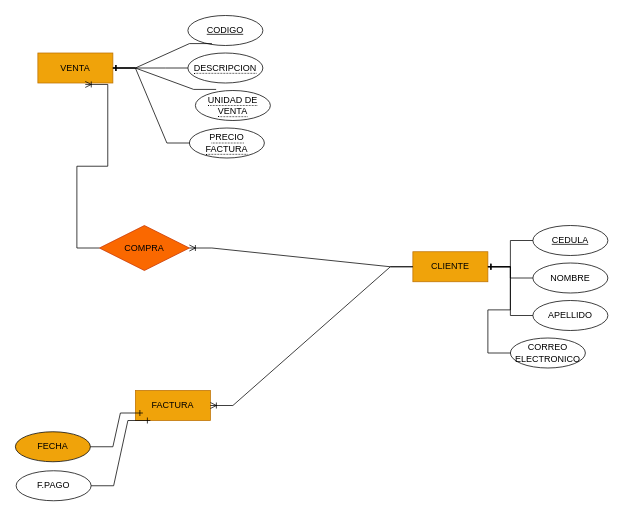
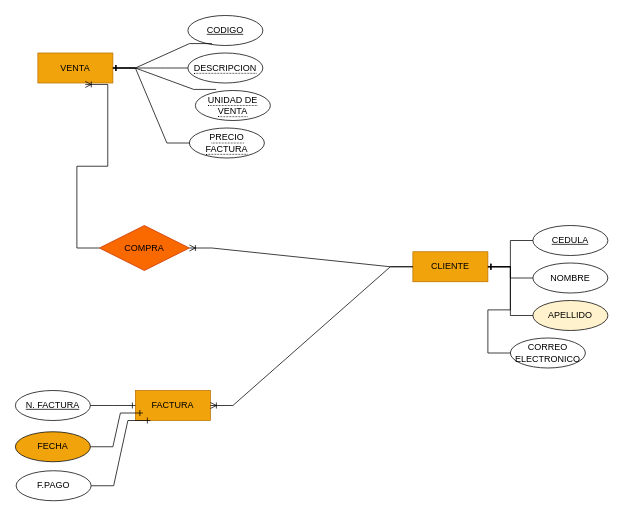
  <mxCell id="0" />
  <mxCell id="1" parent="0" />
  <mxCell id="2" value="FACTURA" style="whiteSpace=wrap;html=1;align=center;fillColor=#f0a30a;fontColor=#000000;strokeColor=#BD7000;" vertex="1" parent="1"><mxGeometry x="180" y="520" width="100" height="40" as="geometry" /></mxCell>
  <mxCell id="3" value="CLIENTE" style="whiteSpace=wrap;html=1;align=center;fillColor=#f0a30a;fontColor=#000000;strokeColor=#BD7000;" vertex="1" parent="1"><mxGeometry x="550" y="335" width="100" height="40" as="geometry" /></mxCell>
  <mxCell id="4" value="VENTA" style="whiteSpace=wrap;html=1;align=center;fillColor=#f0a30a;fontColor=#000000;strokeColor=#BD7000;" vertex="1" parent="1"><mxGeometry x="50" y="70" width="100" height="40" as="geometry" /></mxCell>
  <mxCell id="5" value="CODIGO" style="ellipse;whiteSpace=wrap;html=1;align=center;fontStyle=4;" vertex="1" parent="1"><mxGeometry x="250" y="20" width="100" height="40" as="geometry" /></mxCell>
  <mxCell id="6" value="&lt;span style=&quot;border-bottom: 1px dotted&quot;&gt;PRECIO FACTURA&lt;/span&gt;" style="ellipse;whiteSpace=wrap;html=1;align=center;" vertex="1" parent="1"><mxGeometry x="252" y="170" width="100" height="40" as="geometry" /></mxCell>
  <mxCell id="7" value="&lt;span style=&quot;border-bottom: 1px dotted&quot;&gt;DESCRIPCION&lt;/span&gt;" style="ellipse;whiteSpace=wrap;html=1;align=center;" vertex="1" parent="1"><mxGeometry x="250" y="70" width="100" height="40" as="geometry" /></mxCell>
  <mxCell id="8" value="&lt;span style=&quot;border-bottom: 1px dotted&quot;&gt;UNIDAD DE VENTA&lt;/span&gt;" style="ellipse;whiteSpace=wrap;html=1;align=center;" vertex="1" parent="1"><mxGeometry x="260" y="120" width="100" height="40" as="geometry" /></mxCell>
  <mxCell id="9" value="CEDULA" style="ellipse;whiteSpace=wrap;html=1;align=center;fontStyle=4;" vertex="1" parent="1"><mxGeometry x="710" y="300" width="100" height="40" as="geometry" /></mxCell>
  <mxCell id="10" value="NOMBRE" style="ellipse;whiteSpace=wrap;html=1;align=center;" vertex="1" parent="1"><mxGeometry x="710" y="350" width="100" height="40" as="geometry" /></mxCell>
- <mxCell id="11" value="APELLIDO" style="ellipse;whiteSpace=wrap;html=1;align=center;" vertex="1" parent="1"><mxGeometry x="710" y="400" width="100" height="40" as="geometry" /></mxCell>
+ <mxCell id="11" value="APELLIDO" style="ellipse;whiteSpace=wrap;html=1;align=center;fillColor=#fff2cc;" vertex="1" parent="1"><mxGeometry x="710" y="400" width="100" height="40" as="geometry" /></mxCell>
  <mxCell id="12" value="CORREO ELECTRONICO" style="ellipse;whiteSpace=wrap;html=1;align=center;" vertex="1" parent="1"><mxGeometry x="680" y="450" width="100" height="40" as="geometry" /></mxCell>
+ <mxCell id="13" value="N. FACTURA" style="ellipse;whiteSpace=wrap;html=1;align=center;fontStyle=4;" vertex="1" parent="1"><mxGeometry x="20" y="520" width="100" height="40" as="geometry" /></mxCell>
  <mxCell id="14" value="FECHA" style="ellipse;whiteSpace=wrap;html=1;align=center;fillColor=#f0a30a;" vertex="1" parent="1"><mxGeometry x="20" y="575" width="100" height="40" as="geometry" /></mxCell>
  <mxCell id="15" value="F.PAGO" style="ellipse;whiteSpace=wrap;html=1;align=center;" vertex="1" parent="1"><mxGeometry x="21" y="627" width="100" height="40" as="geometry" /></mxCell>
  <mxCell id="16" value="" style="edgeStyle=entityRelationEdgeStyle;fontSize=12;html=1;endArrow=ERoneToMany;rounded=0;" edge="1" parent="1" source="3" target="2"><mxGeometry width="100" height="100" relative="1" as="geometry"><mxPoint x="420" y="520" as="sourcePoint" /><mxPoint x="520" y="420" as="targetPoint" /></mxGeometry></mxCell>
  <mxCell id="17" value="COMPRA" style="shape=rhombus;perimeter=rhombusPerimeter;whiteSpace=wrap;html=1;align=center;fillColor=#fa6800;fontColor=#000000;strokeColor=#C73500;" vertex="1" parent="1"><mxGeometry x="132" y="300" width="120" height="60" as="geometry" /></mxCell>
  <mxCell id="18" value="" style="edgeStyle=entityRelationEdgeStyle;fontSize=12;html=1;endArrow=ERoneToMany;rounded=0;" edge="1" parent="1" source="3" target="17"><mxGeometry width="100" height="100" relative="1" as="geometry"><mxPoint x="340" y="430" as="sourcePoint" /><mxPoint x="440" y="330" as="targetPoint" /></mxGeometry></mxCell>
  <mxCell id="19" value="" style="edgeStyle=entityRelationEdgeStyle;fontSize=12;html=1;endArrow=ERoneToMany;rounded=0;entryX=0.632;entryY=1.048;entryDx=0;entryDy=0;entryPerimeter=0;" edge="1" parent="1" source="17" target="4"><mxGeometry width="100" height="100" relative="1" as="geometry"><mxPoint x="350" y="440" as="sourcePoint" /><mxPoint x="450" y="340" as="targetPoint" /></mxGeometry></mxCell>
+ <mxCell id="20" value="" style="edgeStyle=entityRelationEdgeStyle;fontSize=12;html=1;endArrow=ERone;endFill=1;rounded=0;" edge="1" parent="1" source="13" target="2"><mxGeometry width="100" height="100" relative="1" as="geometry"><mxPoint x="160" y="740" as="sourcePoint" /><mxPoint x="260" y="640" as="targetPoint" /></mxGeometry></mxCell>
  <mxCell id="21" value="" style="edgeStyle=entityRelationEdgeStyle;fontSize=12;html=1;endArrow=ERone;endFill=1;rounded=0;" edge="1" parent="1" source="14"><mxGeometry width="100" height="100" relative="1" as="geometry"><mxPoint x="170" y="750" as="sourcePoint" /><mxPoint x="190" y="550" as="targetPoint" /></mxGeometry></mxCell>
  <mxCell id="22" value="" style="edgeStyle=entityRelationEdgeStyle;fontSize=12;html=1;endArrow=ERone;endFill=1;rounded=0;" edge="1" parent="1" source="15"><mxGeometry width="100" height="100" relative="1" as="geometry"><mxPoint x="180" y="760" as="sourcePoint" /><mxPoint x="200" y="560" as="targetPoint" /></mxGeometry></mxCell>
  <mxCell id="23" value="" style="edgeStyle=entityRelationEdgeStyle;fontSize=12;html=1;endArrow=ERone;endFill=1;rounded=0;" edge="1" parent="1" source="9" target="3"><mxGeometry width="100" height="100" relative="1" as="geometry"><mxPoint x="190" y="770" as="sourcePoint" /><mxPoint x="210" y="570" as="targetPoint" /></mxGeometry></mxCell>
  <mxCell id="24" value="" style="edgeStyle=entityRelationEdgeStyle;fontSize=12;html=1;endArrow=ERone;endFill=1;rounded=0;" edge="1" parent="1" source="10" target="3"><mxGeometry width="100" height="100" relative="1" as="geometry"><mxPoint x="720" y="330" as="sourcePoint" /><mxPoint x="620" y="390" as="targetPoint" /></mxGeometry></mxCell>
  <mxCell id="25" value="" style="edgeStyle=entityRelationEdgeStyle;fontSize=12;html=1;endArrow=ERone;endFill=1;rounded=0;" edge="1" parent="1" source="11" target="3"><mxGeometry width="100" height="100" relative="1" as="geometry"><mxPoint x="730" y="340" as="sourcePoint" /><mxPoint x="660" y="400" as="targetPoint" /></mxGeometry></mxCell>
  <mxCell id="26" value="" style="edgeStyle=entityRelationEdgeStyle;fontSize=12;html=1;endArrow=ERone;endFill=1;rounded=0;" edge="1" parent="1" source="12" target="3"><mxGeometry width="100" height="100" relative="1" as="geometry"><mxPoint x="660" y="410" as="sourcePoint" /><mxPoint x="590" y="470" as="targetPoint" /></mxGeometry></mxCell>
  <mxCell id="27" value="" style="edgeStyle=entityRelationEdgeStyle;fontSize=12;html=1;endArrow=ERone;endFill=1;rounded=0;exitX=0.321;exitY=0.936;exitDx=0;exitDy=0;exitPerimeter=0;" edge="1" parent="1" source="5" target="4"><mxGeometry width="100" height="100" relative="1" as="geometry"><mxPoint x="222" y="50" as="sourcePoint" /><mxPoint x="162" y="120" as="targetPoint" /></mxGeometry></mxCell>
  <mxCell id="28" value="" style="edgeStyle=entityRelationEdgeStyle;fontSize=12;html=1;endArrow=ERone;endFill=1;rounded=0;" edge="1" parent="1" source="7" target="4"><mxGeometry width="100" height="100" relative="1" as="geometry"><mxPoint x="232" y="60" as="sourcePoint" /><mxPoint x="170" y="110" as="targetPoint" /></mxGeometry></mxCell>
  <mxCell id="29" value="" style="edgeStyle=entityRelationEdgeStyle;fontSize=12;html=1;endArrow=ERone;endFill=1;rounded=0;exitX=0.277;exitY=-0.036;exitDx=0;exitDy=0;exitPerimeter=0;" edge="1" parent="1" source="8" target="4"><mxGeometry width="100" height="100" relative="1" as="geometry"><mxPoint x="242" y="70" as="sourcePoint" /><mxPoint x="180" y="120" as="targetPoint" /></mxGeometry></mxCell>
  <mxCell id="30" value="" style="edgeStyle=entityRelationEdgeStyle;fontSize=12;html=1;endArrow=ERone;endFill=1;rounded=0;" edge="1" parent="1" source="6" target="4"><mxGeometry width="100" height="100" relative="1" as="geometry"><mxPoint x="252" y="80" as="sourcePoint" /><mxPoint x="190" y="130" as="targetPoint" /></mxGeometry></mxCell>
